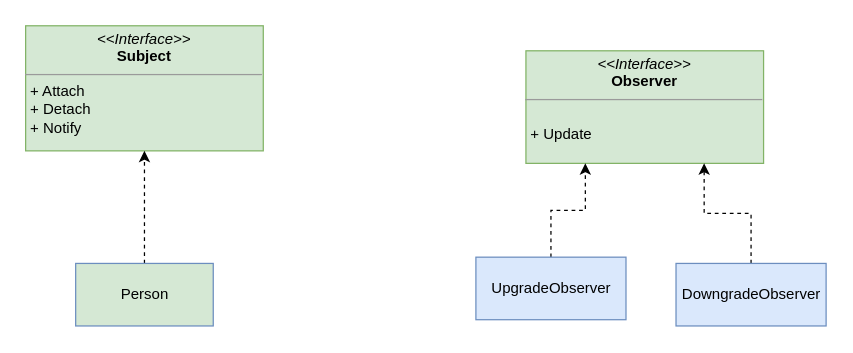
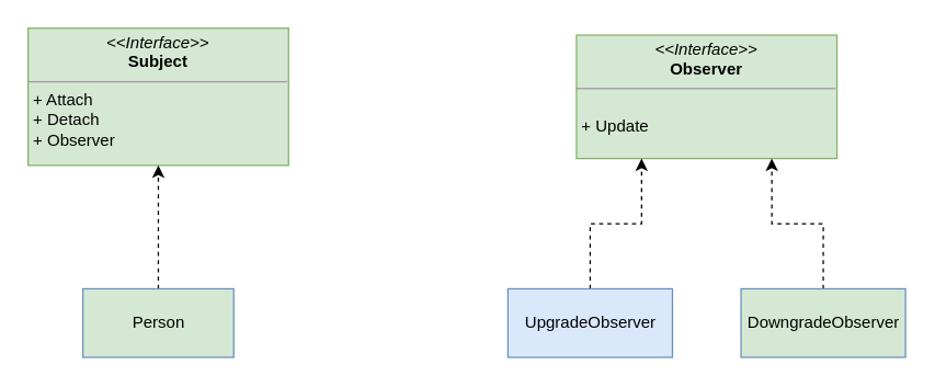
  <mxCell id="0" />
  <mxCell id="1" parent="0" />
- <mxCell id="2" value="&lt;p style=&quot;margin: 0px ; margin-top: 4px ; text-align: center&quot;&gt;&lt;i&gt;&amp;lt;&amp;lt;Interface&amp;gt;&amp;gt;&lt;/i&gt;&lt;br&gt;&lt;b&gt;Observer&lt;/b&gt;&lt;/p&gt;&lt;hr size=&quot;1&quot;&gt;&lt;p style=&quot;margin: 0px ; margin-left: 4px&quot;&gt;&lt;br&gt;&lt;/p&gt;&lt;p style=&quot;margin: 0px ; margin-left: 4px&quot;&gt;+ Update&lt;/p&gt;" style="verticalAlign=top;align=left;overflow=fill;fontSize=12;fontFamily=Helvetica;html=1;fillColor=#d5e8d4;strokeColor=#82b366;" vertex="1" parent="1"><mxGeometry x="420" y="40" width="190" height="90" as="geometry" /></mxCell>
- <mxCell id="3" value="&lt;p style=&quot;margin: 0px ; margin-top: 4px ; text-align: center&quot;&gt;&lt;i&gt;&amp;lt;&amp;lt;Interface&amp;gt;&amp;gt;&lt;/i&gt;&lt;br&gt;&lt;b&gt;Subject&lt;/b&gt;&lt;/p&gt;&lt;hr size=&quot;1&quot;&gt;&lt;p style=&quot;margin: 0px ; margin-left: 4px&quot;&gt;&lt;span&gt;+ Attach&lt;/span&gt;&lt;br&gt;&lt;/p&gt;&lt;p style=&quot;margin: 0px ; margin-left: 4px&quot;&gt;+ Detach&lt;/p&gt;&lt;p style=&quot;margin: 0px ; margin-left: 4px&quot;&gt;+ Notify&lt;/p&gt;" style="verticalAlign=top;align=left;overflow=fill;fontSize=12;fontFamily=Helvetica;html=1;fillColor=#d5e8d4;strokeColor=#82b366;" vertex="1" parent="1"><mxGeometry x="20" y="20" width="190" height="100" as="geometry" /></mxCell>
+ <mxCell id="2" value="&lt;p style=&quot;margin: 0px ; margin-top: 4px ; text-align: center&quot;&gt;&lt;i&gt;&amp;lt;&amp;lt;Interface&amp;gt;&amp;gt;&lt;/i&gt;&lt;br&gt;&lt;b&gt;Observer&lt;/b&gt;&lt;/p&gt;&lt;hr size=&quot;1&quot;&gt;&lt;p style=&quot;margin: 0px ; margin-left: 4px&quot;&gt;&lt;br&gt;&lt;/p&gt;&lt;p style=&quot;margin: 0px ; margin-left: 4px&quot;&gt;+ Update&lt;/p&gt;" style="verticalAlign=top;align=left;overflow=fill;fontSize=12;fontFamily=Helvetica;html=1;fillColor=#d5e8d4;strokeColor=#82b366;" vertex="1" parent="1"><mxGeometry x="420" y="25" width="190" height="90" as="geometry" /></mxCell>
+ <mxCell id="3" value="&lt;p style=&quot;margin: 0px ; margin-top: 4px ; text-align: center&quot;&gt;&lt;i&gt;&amp;lt;&amp;lt;Interface&amp;gt;&amp;gt;&lt;/i&gt;&lt;br&gt;&lt;b&gt;Subject&lt;/b&gt;&lt;/p&gt;&lt;hr size=&quot;1&quot;&gt;&lt;p style=&quot;margin: 0px ; margin-left: 4px&quot;&gt;&lt;span&gt;+ Attach&lt;/span&gt;&lt;br&gt;&lt;/p&gt;&lt;p style=&quot;margin: 0px ; margin-left: 4px&quot;&gt;+ Detach&lt;/p&gt;&lt;p style=&quot;margin: 0px ; margin-left: 4px&quot;&gt;+ Observer&lt;/p&gt;" style="verticalAlign=top;align=left;overflow=fill;fontSize=12;fontFamily=Helvetica;html=1;fillColor=#d5e8d4;strokeColor=#82b366;" vertex="1" parent="1"><mxGeometry x="20" y="20" width="190" height="100" as="geometry" /></mxCell>
  <mxCell id="4" style="edgeStyle=orthogonalEdgeStyle;rounded=0;orthogonalLoop=1;jettySize=auto;html=1;exitX=0.5;exitY=0;exitDx=0;exitDy=0;entryX=0.5;entryY=1;entryDx=0;entryDy=0;dashed=1;" edge="1" parent="1" source="5" target="3"><mxGeometry relative="1" as="geometry" /></mxCell>
  <mxCell id="5" value="Person" style="html=1;fillColor=#d5e8d4;strokeColor=#6c8ebf;" vertex="1" parent="1"><mxGeometry x="60" y="210" width="110" height="50" as="geometry" /></mxCell>
  <mxCell id="6" style="edgeStyle=orthogonalEdgeStyle;rounded=0;orthogonalLoop=1;jettySize=auto;html=1;exitX=0.5;exitY=0;exitDx=0;exitDy=0;entryX=0.25;entryY=1;entryDx=0;entryDy=0;dashed=1;" edge="1" parent="1" source="7" target="2"><mxGeometry relative="1" as="geometry" /></mxCell>
- <mxCell id="7" value="UpgradeObserver" style="html=1;fillColor=#dae8fc;strokeColor=#6c8ebf;" vertex="1" parent="1"><mxGeometry x="380" y="205" width="120" height="50" as="geometry" /></mxCell>
+ <mxCell id="7" value="UpgradeObserver" style="html=1;fillColor=#dae8fc;strokeColor=#6c8ebf;" vertex="1" parent="1"><mxGeometry x="370" y="210" width="120" height="50" as="geometry" /></mxCell>
  <mxCell id="8" style="edgeStyle=orthogonalEdgeStyle;rounded=0;orthogonalLoop=1;jettySize=auto;html=1;exitX=0.5;exitY=0;exitDx=0;exitDy=0;entryX=0.75;entryY=1;entryDx=0;entryDy=0;dashed=1;" edge="1" parent="1" source="9" target="2"><mxGeometry relative="1" as="geometry" /></mxCell>
- <mxCell id="9" value="DowngradeObserver" style="html=1;fillColor=#dae8fc;strokeColor=#6c8ebf;" vertex="1" parent="1"><mxGeometry x="540" y="210" width="120" height="50" as="geometry" /></mxCell>
+ <mxCell id="9" value="DowngradeObserver" style="html=1;fillColor=#d5e8d4;strokeColor=#6c8ebf;" vertex="1" parent="1"><mxGeometry x="540" y="210" width="120" height="50" as="geometry" /></mxCell>
